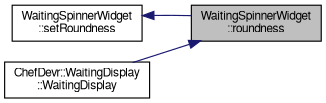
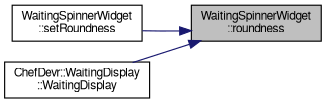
  digraph {
    rankdir=RL
    node [color=black fillcolor=white fontname=FreeSans fontsize=10 shape=record style=filled]
    edge [color=midnightblue dir=back fontname=FreeSans fontsize=10 labelfontname=FreeSans labelfontsize=10 style=solid]
    n1 [fillcolor=grey75 fontcolor=black height=0.2 label="WaitingSpinnerWidget\l::roundness" width=0.4]
    n2 [height=0.2 label="WaitingSpinnerWidget\l::setRoundness" width=0.4]
    n3 [height=0.2 label="ChefDevr::WaitingDisplay\l::WaitingDisplay" width=0.4]
-   n2 -> n1
+   n1 -> n2
    n1 -> n3
  }
